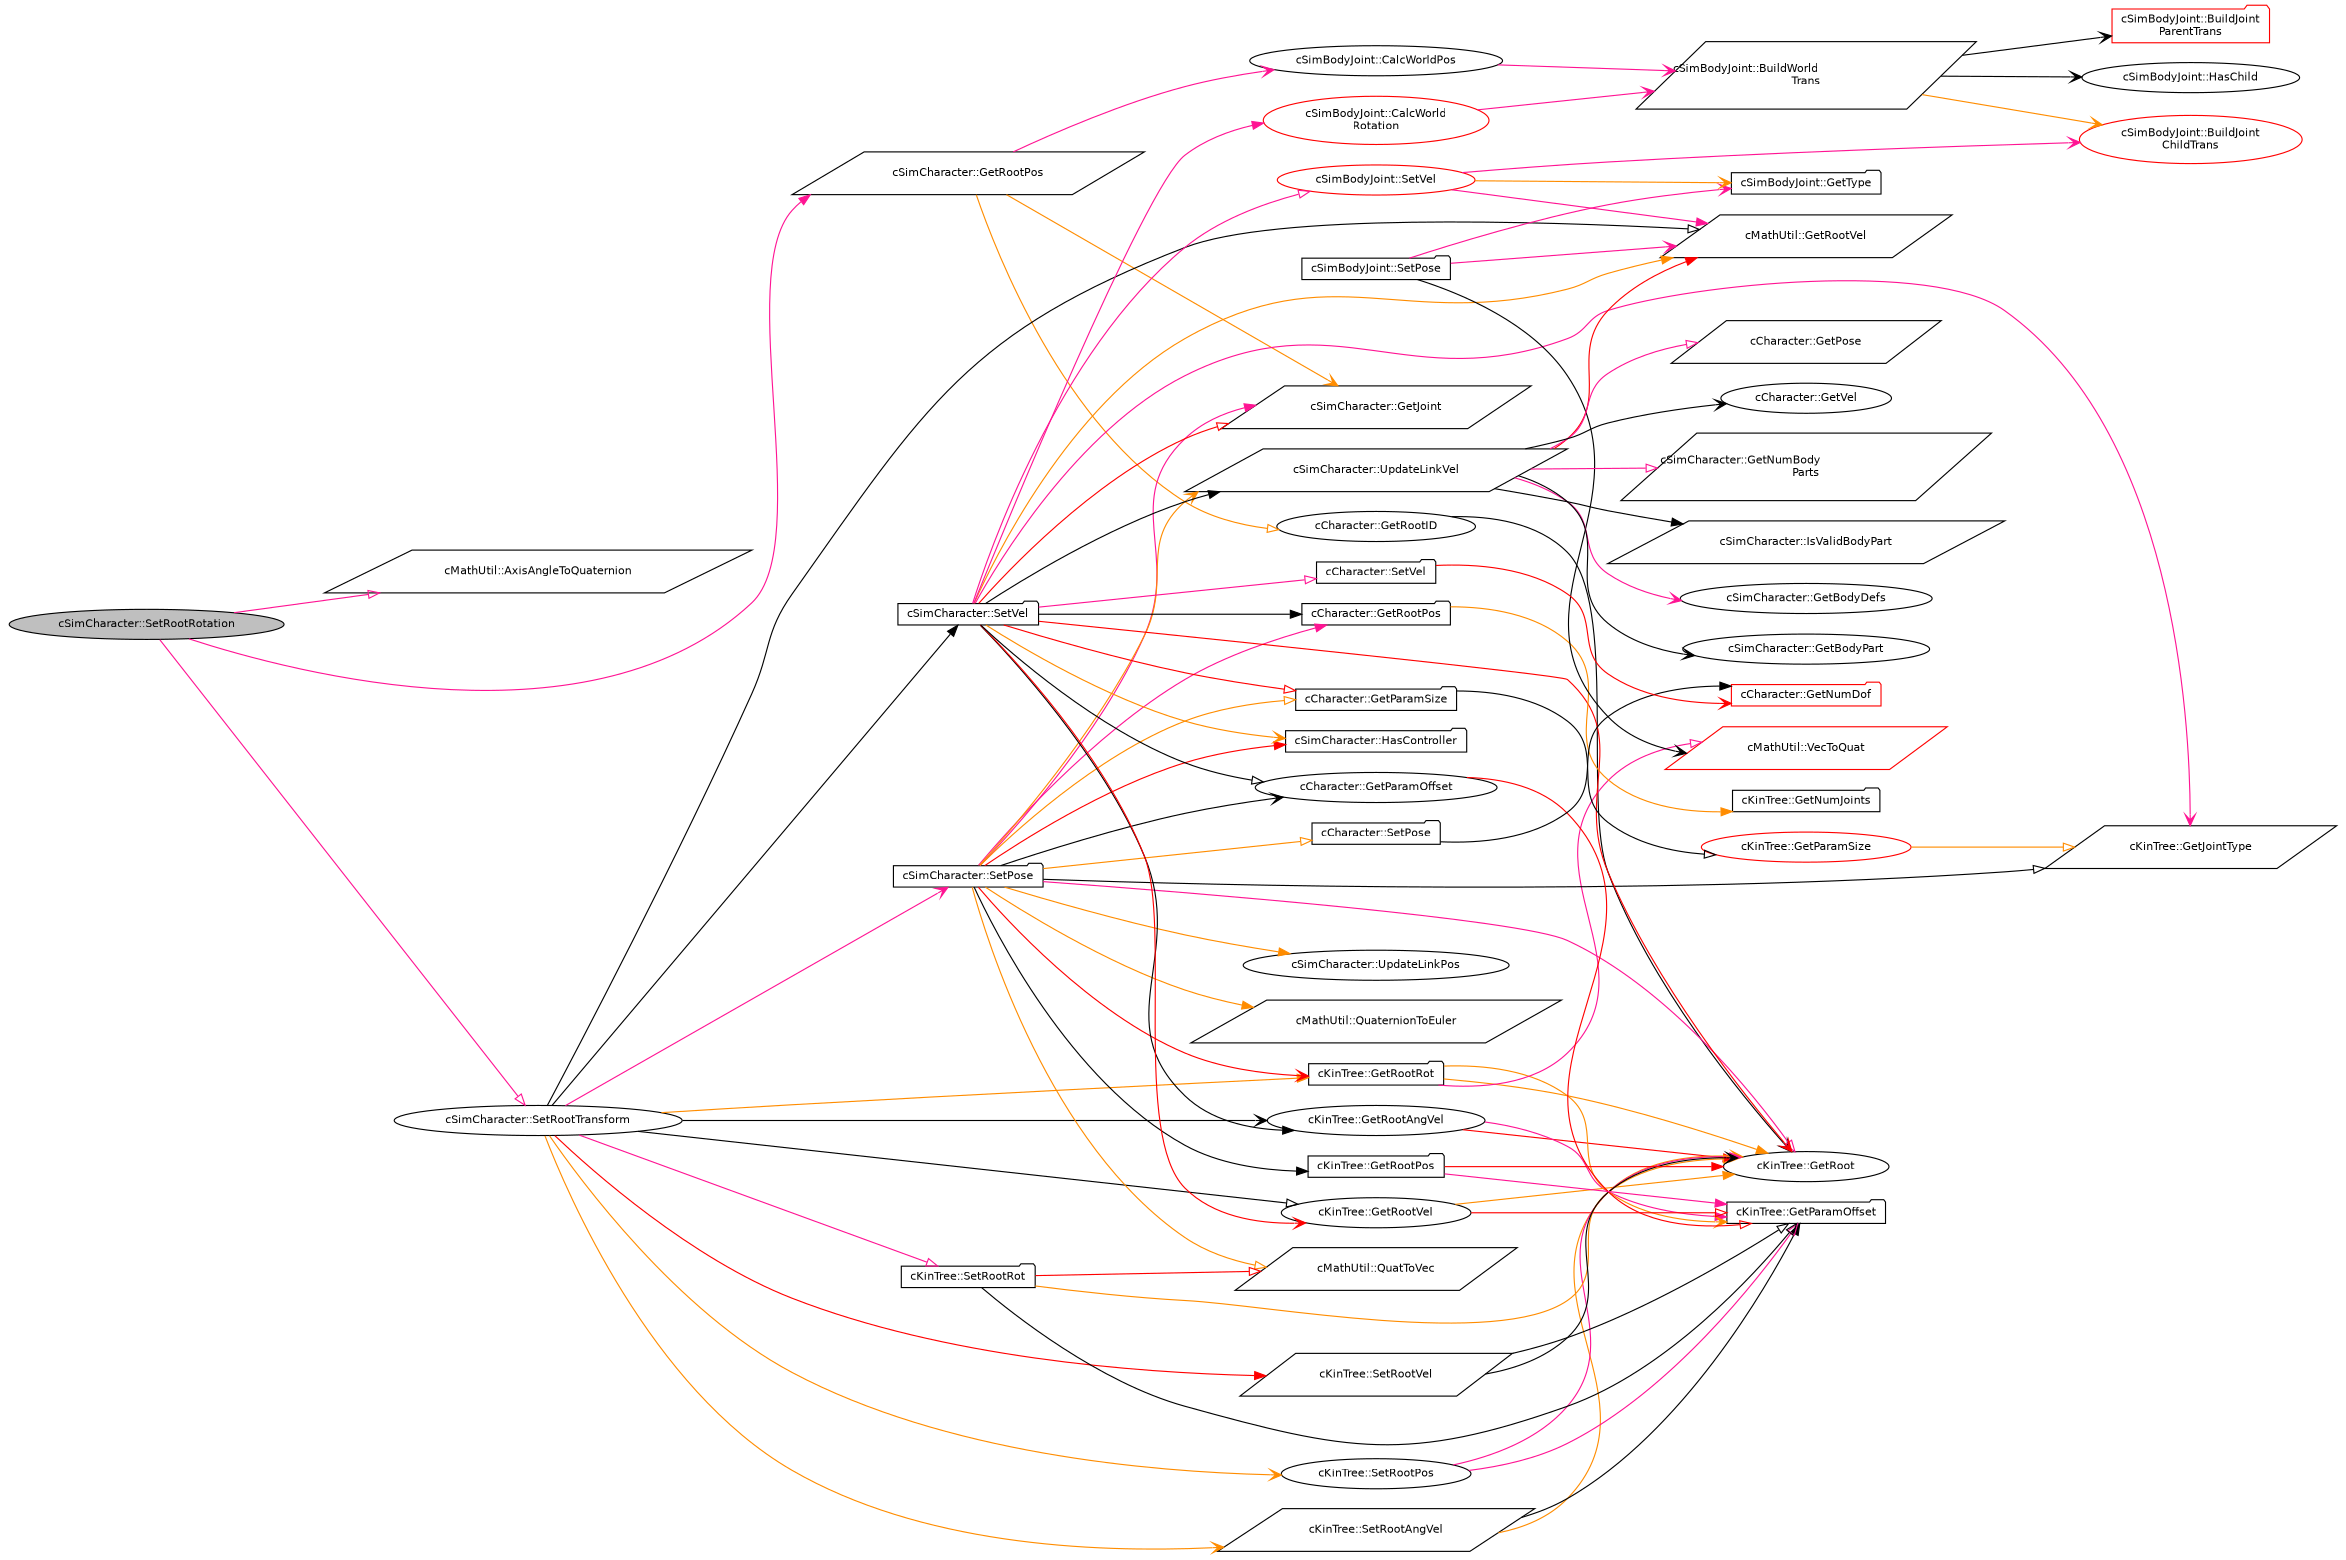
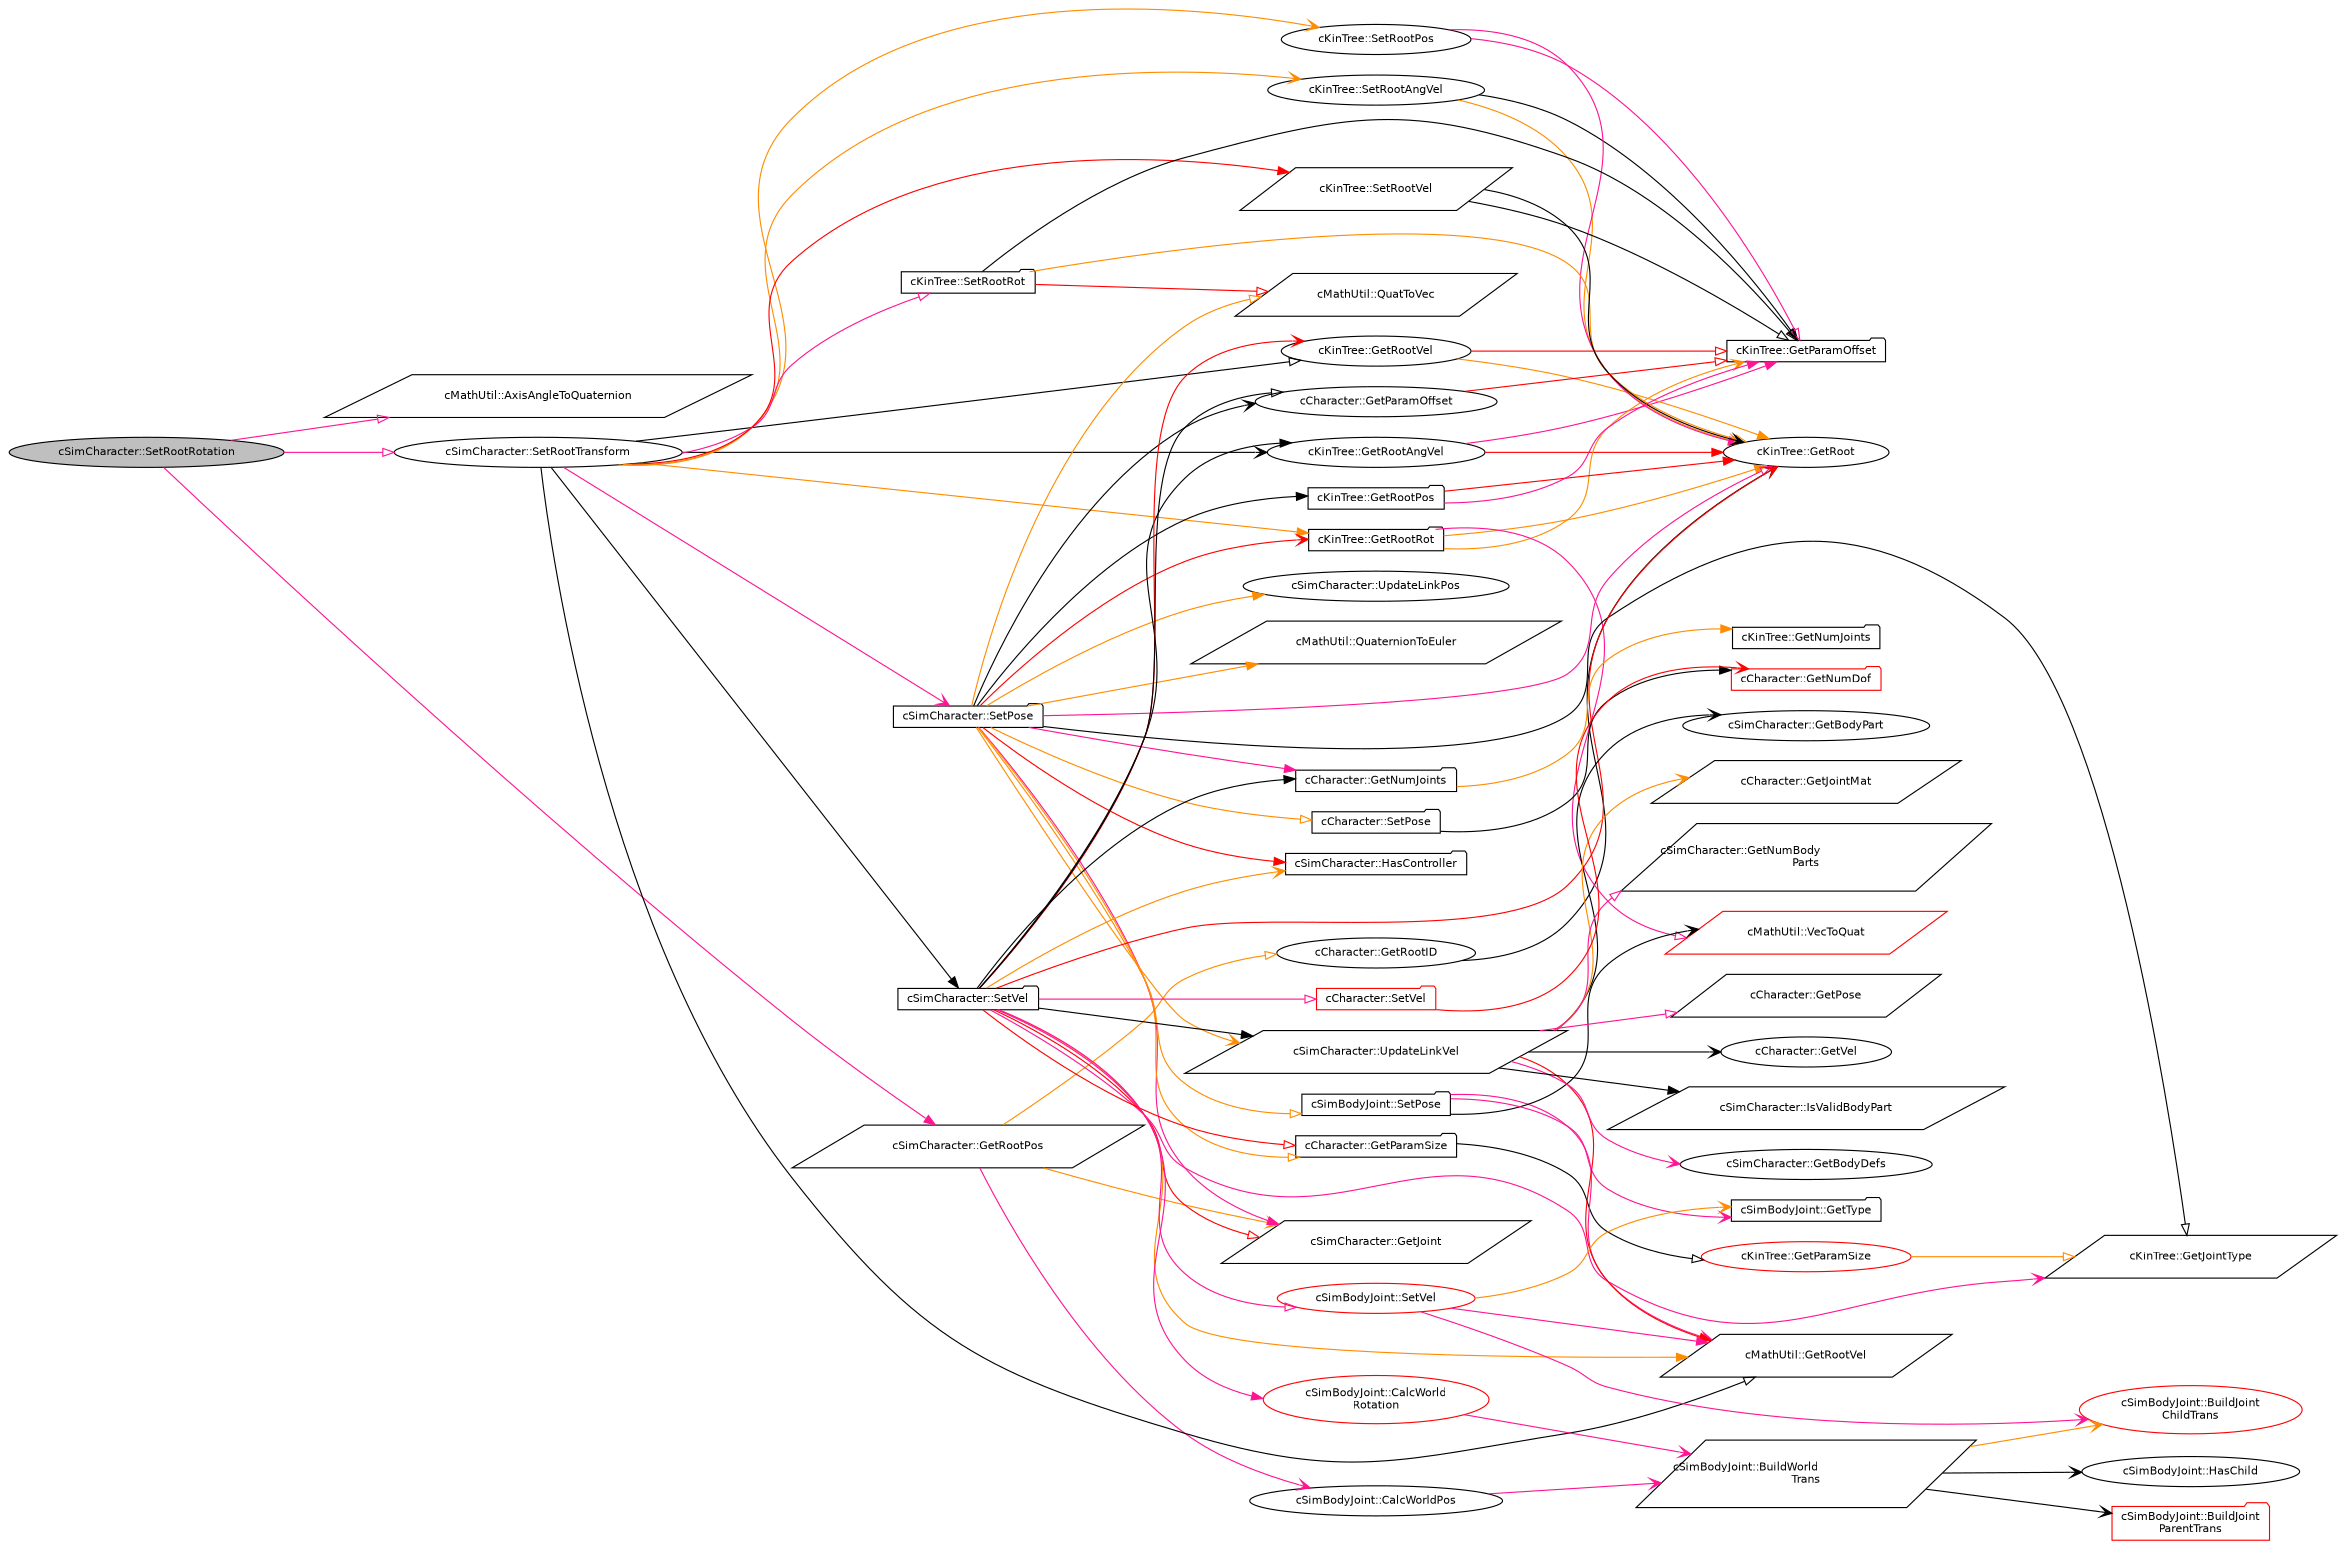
  digraph {
    rankdir=LR
    node [color=black fillcolor=white fontname=Helvetica fontsize=10 shape=ellipse style=filled]
    edge [arrowhead=vee color=deeppink fontname=Helvetica fontsize=10 labelfontname=Helvetica labelfontsize=10 style=solid]
    n1 [fillcolor=grey75 fontcolor=black height=0.2 label="cSimCharacter::SetRootRotation" width=0.4]
    n2 [height=0.2 label="cMathUtil::AxisAngleToQuaternion" shape=parallelogram width=0.4]
    n3 [height=0.2 label="cSimCharacter::GetRootPos" shape=parallelogram width=0.4]
    n4 [height=0.2 label="cSimCharacter::SetRootTransform" width=0.4]
    n5 [height=0.2 label="cSimBodyJoint::CalcWorldPos" width=0.4]
    n6 [height=0.2 label="cSimCharacter::GetJoint" shape=parallelogram width=0.4]
    n7 [height=0.2 label="cCharacter::GetRootID" width=0.4]
    n8 [height=0.2 label="cKinTree::GetRootAngVel" width=0.4]
    n9 [height=0.2 label="cKinTree::GetRootRot" shape=folder width=0.4]
    n10 [height=0.2 label="cKinTree::GetRootVel" width=0.4]
    n11 [height=0.2 label="cMathUtil::GetRootVel" shape=parallelogram width=0.4]
    n12 [height=0.2 label="cSimCharacter::SetPose" shape=folder width=0.4]
-   n13 [height=0.2 label="cKinTree::SetRootAngVel" shape=parallelogram width=0.4]
+   n13 [height=0.2 label="cKinTree::SetRootAngVel" width=0.4]
    n14 [height=0.2 label="cKinTree::SetRootPos" width=0.4]
    n15 [height=0.2 label="cKinTree::SetRootRot" shape=folder width=0.4]
    n16 [height=0.2 label="cKinTree::SetRootVel" shape=parallelogram width=0.4]
    n17 [height=0.2 label="cSimCharacter::SetVel" shape=folder width=0.4]
    n18 [height=0.2 label="cSimBodyJoint::BuildWorld\lTrans" shape=parallelogram width=0.4]
    n19 [height=0.2 label="cKinTree::GetRoot" width=0.4]
    n20 [color=red height=0.2 label="cSimBodyJoint::BuildJoint\lChildTrans" width=0.4]
    n21 [color=red height=0.2 label="cSimBodyJoint::BuildJoint\lParentTrans" shape=folder width=0.4]
    n22 [height=0.2 label="cSimBodyJoint::HasChild" width=0.4]
    n23 [height=0.2 label="cKinTree::GetParamOffset" shape=folder width=0.4]
    n24 [color=red height=0.2 label="cMathUtil::VecToQuat" shape=parallelogram width=0.4]
    n25 [height=0.2 label="cKinTree::GetJointType" shape=parallelogram width=0.4]
-   n26 [height=0.2 label="cCharacter::GetRootPos" shape=folder width=0.4]
+   n26 [height=0.2 label="cCharacter::GetNumJoints" shape=folder width=0.4]
    n27 [height=0.2 label="cCharacter::GetParamOffset" width=0.4]
    n28 [height=0.2 label="cCharacter::GetParamSize" shape=folder width=0.4]
    n29 [height=0.2 label="cKinTree::GetRootPos" shape=folder width=0.4]
    n30 [height=0.2 label="cSimCharacter::HasController" shape=folder width=0.4]
    n31 [height=0.2 label="cMathUtil::QuaternionToEuler" shape=parallelogram width=0.4]
    n32 [height=0.2 label="cMathUtil::QuatToVec" shape=parallelogram width=0.4]
    n33 [height=0.2 label="cCharacter::SetPose" shape=folder width=0.4]
    n34 [height=0.2 label="cSimBodyJoint::SetPose" shape=folder width=0.4]
    n35 [height=0.2 label="cSimCharacter::UpdateLinkPos" width=0.4]
    n36 [height=0.2 label="cSimCharacter::UpdateLinkVel" shape=parallelogram width=0.4]
    n37 [color=red height=0.2 label="cSimBodyJoint::CalcWorld\lRotation" width=0.4]
-   n38 [height=0.2 label="cCharacter::SetVel" shape=folder width=0.4]
+   n38 [color=red height=0.2 label="cCharacter::SetVel" shape=folder width=0.4]
    n39 [color=red height=0.2 label="cSimBodyJoint::SetVel" width=0.4]
    n40 [height=0.2 label="cKinTree::GetNumJoints" shape=folder width=0.4]
    n41 [color=red height=0.2 label="cKinTree::GetParamSize" width=0.4]
    n42 [color=red height=0.2 label="cCharacter::GetNumDof" shape=folder width=0.4]
    n43 [height=0.2 label="cSimBodyJoint::GetType" shape=folder width=0.4]
    n44 [height=0.2 label="cSimCharacter::GetBodyDefs" width=0.4]
    n45 [height=0.2 label="cSimCharacter::GetBodyPart" width=0.4]
+   n46 [height=0.2 label="cCharacter::GetJointMat" shape=parallelogram width=0.4]
    n47 [height=0.2 label="cSimCharacter::GetNumBody\lParts" shape=parallelogram width=0.4]
    n48 [height=0.2 label="cCharacter::GetPose" shape=parallelogram width=0.4]
    n49 [height=0.2 label="cCharacter::GetVel" width=0.4]
    n50 [height=0.2 label="cSimCharacter::IsValidBodyPart" shape=parallelogram width=0.4]
    n1 -> n2 [arrowhead=onormal]
    n1 -> n3 [arrowhead=normal]
    n1 -> n4 [arrowhead=onormal]
    n3 -> n5
    n3 -> n6 [color=darkorange]
    n3 -> n7 [arrowhead=onormal color=darkorange]
    n4 -> n8 [color=black]
    n4 -> n9 [arrowhead=normal color=darkorange]
    n4 -> n10 [arrowhead=onormal color=black]
    n4 -> n11 [arrowhead=onormal color=black]
    n4 -> n12
    n4 -> n13 [color=darkorange]
    n4 -> n14 [color=darkorange]
    n4 -> n15 [arrowhead=onormal]
    n4 -> n16 [arrowhead=normal color=red]
    n4 -> n17 [arrowhead=normal color=black]
    n5 -> n18
    n7 -> n19 [color=black]
    n8 -> n19 [arrowhead=normal color=red]
    n8 -> n23 [arrowhead=normal]
    n9 -> n19 [arrowhead=normal color=darkorange]
    n9 -> n23 [color=darkorange]
    n9 -> n24 [arrowhead=onormal]
    n10 -> n19 [arrowhead=normal color=darkorange]
    n10 -> n23 [arrowhead=onormal color=red]
    n12 -> n6 [arrowhead=normal]
    n12 -> n9 [color=red]
    n12 -> n19 [arrowhead=onormal]
    n12 -> n25 [arrowhead=onormal color=black]
    n12 -> n26 [arrowhead=normal]
    n12 -> n27 [color=black]
    n12 -> n28 [arrowhead=onormal color=darkorange]
    n12 -> n29 [arrowhead=normal color=black]
    n12 -> n30 [arrowhead=normal color=red]
    n12 -> n31 [arrowhead=normal color=darkorange]
    n12 -> n32 [arrowhead=onormal color=darkorange]
    n12 -> n33 [arrowhead=onormal color=darkorange]
+   n12 -> n34 [arrowhead=onormal color=darkorange]
    n12 -> n35 [arrowhead=normal color=darkorange]
    n12 -> n36 [color=darkorange]
    n13 -> n19 [color=darkorange]
    n13 -> n23 [arrowhead=normal color=black]
    n14 -> n19 [arrowhead=normal]
    n14 -> n23 [arrowhead=onormal]
    n15 -> n19 [arrowhead=onormal color=darkorange]
    n15 -> n23 [arrowhead=onormal color=black]
    n15 -> n32 [arrowhead=onormal color=red]
    n16 -> n19 [color=black]
    n16 -> n23 [arrowhead=onormal color=black]
    n17 -> n6 [arrowhead=onormal color=red]
    n17 -> n8 [arrowhead=normal color=black]
    n17 -> n10 [color=red]
    n17 -> n11 [arrowhead=normal color=darkorange]
    n17 -> n19 [color=red]
    n17 -> n25
    n17 -> n26 [arrowhead=normal color=black]
    n17 -> n27 [arrowhead=onormal color=black]
    n17 -> n28 [arrowhead=onormal color=red]
    n17 -> n30 [color=darkorange]
    n17 -> n36 [arrowhead=normal color=black]
    n17 -> n37 [arrowhead=normal]
    n17 -> n38 [arrowhead=onormal]
    n17 -> n39 [arrowhead=onormal]
    n18 -> n20 [color=darkorange]
    n18 -> n21 [color=black]
    n18 -> n22 [color=black]
    n26 -> n40 [arrowhead=normal color=darkorange]
    n27 -> n23 [arrowhead=onormal color=red]
    n28 -> n41 [arrowhead=onormal color=black]
    n29 -> n19 [arrowhead=normal color=red]
    n29 -> n23 [arrowhead=normal]
    n33 -> n42 [arrowhead=normal color=black]
    n34 -> n11
    n34 -> n24 [color=black]
    n34 -> n43
    n36 -> n11 [arrowhead=normal color=red]
    n36 -> n44
    n36 -> n45 [color=black]
+   n36 -> n46 [color=darkorange]
    n36 -> n47 [arrowhead=onormal]
    n36 -> n48 [arrowhead=onormal]
    n36 -> n49 [color=black]
    n36 -> n50 [arrowhead=normal color=black]
    n37 -> n18
    n38 -> n42 [color=red]
    n39 -> n11 [arrowhead=normal]
    n39 -> n20
    n39 -> n43 [color=darkorange]
    n41 -> n25 [arrowhead=onormal color=darkorange]
  }
